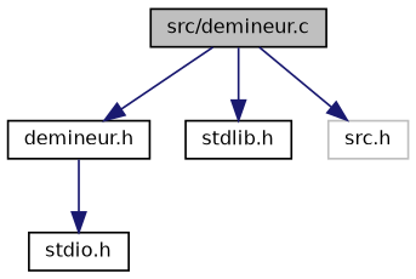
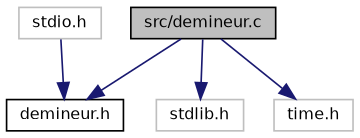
  digraph {
    node [color=grey75 fillcolor=white fontname=Helvetica fontsize=10 shape=record style=filled]
    edge [color=midnightblue fontname=Helvetica fontsize=10 labelfontname=Helvetica labelfontsize=10 style=solid]
    n1 [color=black fillcolor=grey75 fontcolor=black height=0.2 label="src/demineur.c" width=0.4]
    n2 [color=black height=0.2 label="demineur.h" width=0.4]
-   n3 [color=black height=0.2 label="stdlib.h" width=0.4]
-   n4 [height=0.2 label="src.h" width=0.4]
-   n5 [color=black height=0.2 label="stdio.h" width=0.4]
+   n3 [height=0.2 label="stdlib.h" width=0.4]
+   n4 [height=0.2 label="time.h" width=0.4]
+   n5 [height=0.2 label="stdio.h" width=0.4]
    n1 -> n2
    n1 -> n3
    n1 -> n4
-   n2 -> n5
+   n5 -> n2
  }
